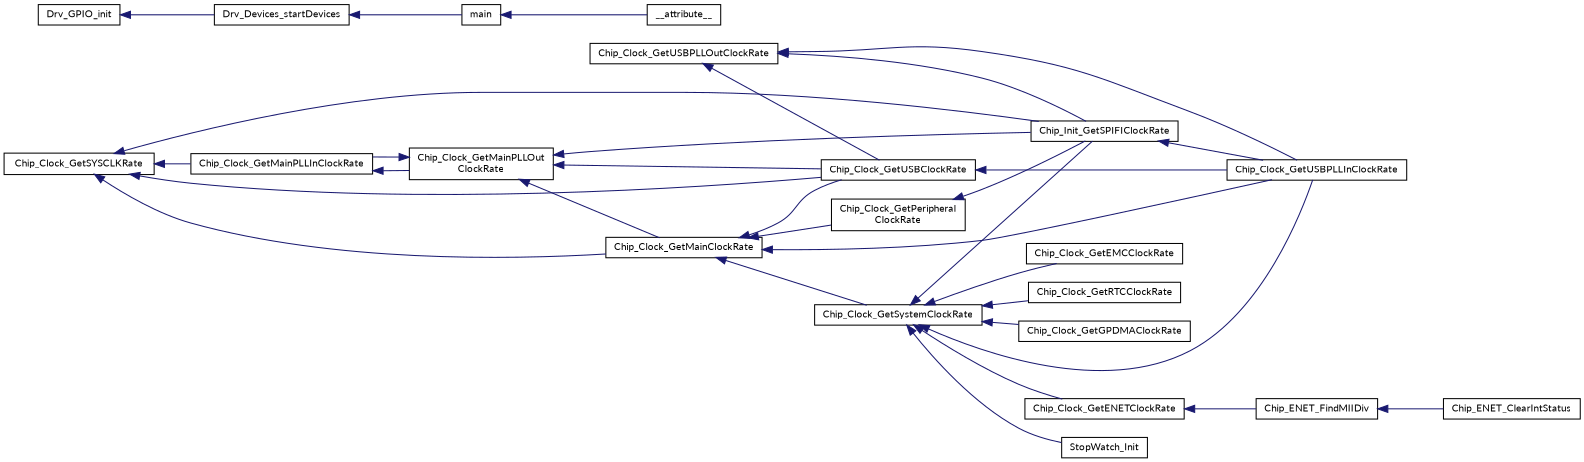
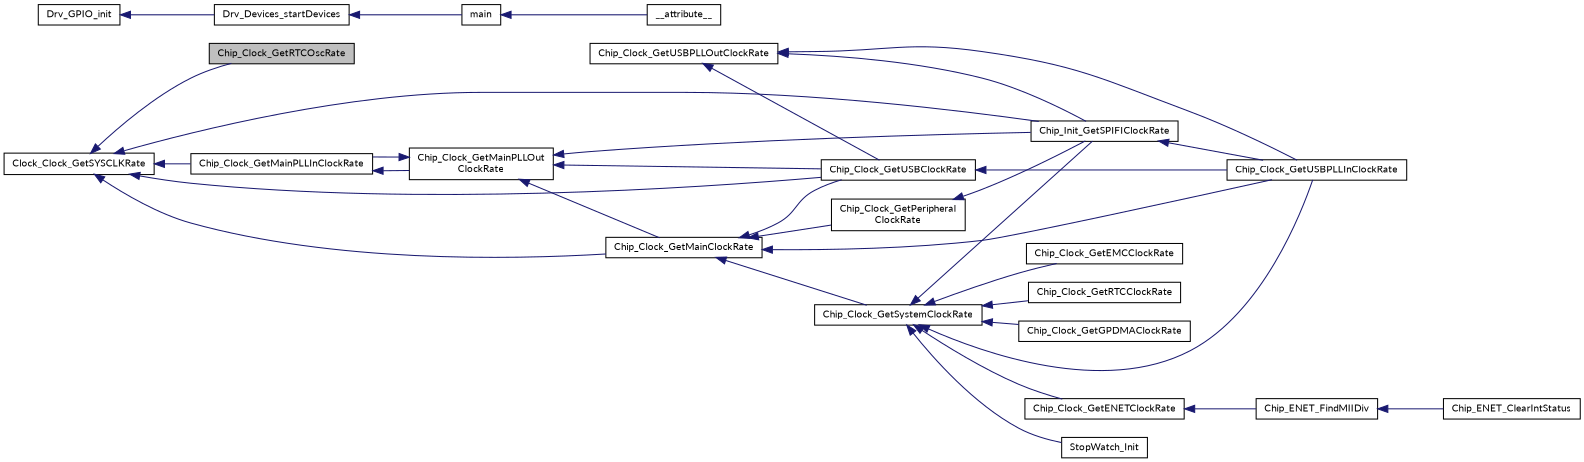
  digraph {
    fontname=Lato
    rankdir=LR
    node [color=black fillcolor=white fontname=Lato fontsize=10 shape=record style=filled]
    edge [color=midnightblue dir=back fontname=Lato fontsize=10 labelfontname=FreeSans labelfontsize=10 style=solid]
-   n2 [height=0.2 label=Chip_Clock_GetSYSCLKRate width=0.4]
+   n1 [fillcolor=grey75 fontcolor=black height=0.2 label=Chip_Clock_GetRTCOscRate width=0.4]
+   n2 [height=0.2 label=Clock_Clock_GetSYSCLKRate width=0.4]
    n3 [height=0.2 label=Chip_Clock_GetMainClockRate width=0.4]
    n4 [height=0.2 label=Chip_Init_GetSPIFIClockRate width=0.4]
    n5 [height=0.2 label=Chip_Clock_GetUSBClockRate width=0.4]
    n6 [height=0.2 label=Chip_Clock_GetMainPLLInClockRate width=0.4]
    n7 [height=0.2 label=Chip_Clock_GetSystemClockRate width=0.4]
    n8 [height=0.2 label=Chip_Clock_GetUSBPLLInClockRate width=0.4]
    n9 [height=0.2 label="Chip_Clock_GetPeripheral\lClockRate" width=0.4]
    n10 [height=0.2 label="Chip_Clock_GetMainPLLOut\lClockRate" width=0.4]
    n11 [height=0.2 label=Chip_Clock_GetEMCClockRate width=0.4]
    n12 [height=0.2 label=Chip_Clock_GetRTCClockRate width=0.4]
    n13 [height=0.2 label=Chip_Clock_GetENETClockRate width=0.4]
    n14 [height=0.2 label=Chip_Clock_GetGPDMAClockRate width=0.4]
    n15 [height=0.2 label=StopWatch_Init width=0.4]
    n16 [height=0.2 label=Chip_ENET_FindMIIDiv width=0.4]
    n17 [height=0.2 label=Drv_GPIO_init width=0.4]
    n18 [height=0.2 label=Drv_Devices_startDevices width=0.4]
    n19 [height=0.2 label=main width=0.4]
    n20 [height=0.2 label=__attribute__ width=0.4]
    n21 [height=0.2 label=Chip_Clock_GetUSBPLLOutClockRate width=0.4]
    n22 [height=0.2 label=Chip_ENET_ClearIntStatus width=0.4]
+   n2 -> n1
    n2 -> n3
    n2 -> n4
    n2 -> n5
    n2 -> n6
    n3 -> n5
    n3 -> n7
    n3 -> n8
    n3 -> n9
    n4 -> n8
    n5 -> n8
    n6 -> n10
    n7 -> n4
    n7 -> n8
    n7 -> n11
    n7 -> n12
    n7 -> n13
    n7 -> n14
    n7 -> n15
    n9 -> n4
    n10 -> n3
    n10 -> n4
    n10 -> n5
    n10 -> n6
    n13 -> n16
    n16 -> n22
    n17 -> n18
    n18 -> n19
    n19 -> n20
    n21 -> n4
    n21 -> n5
    n21 -> n8
  }
